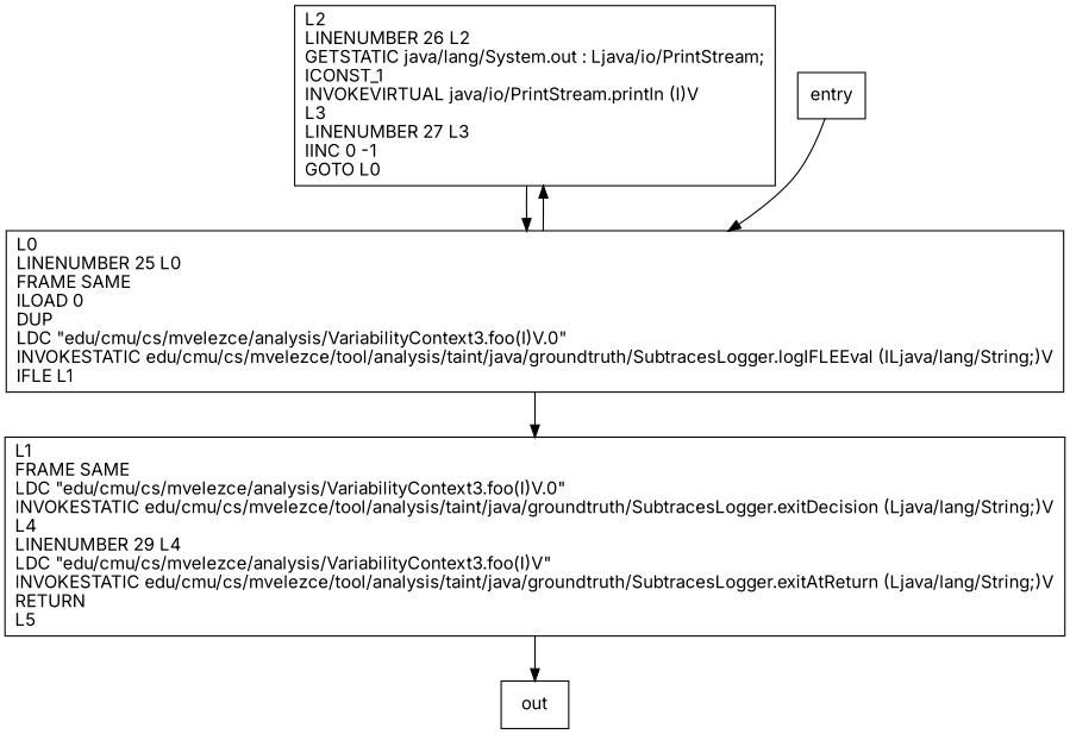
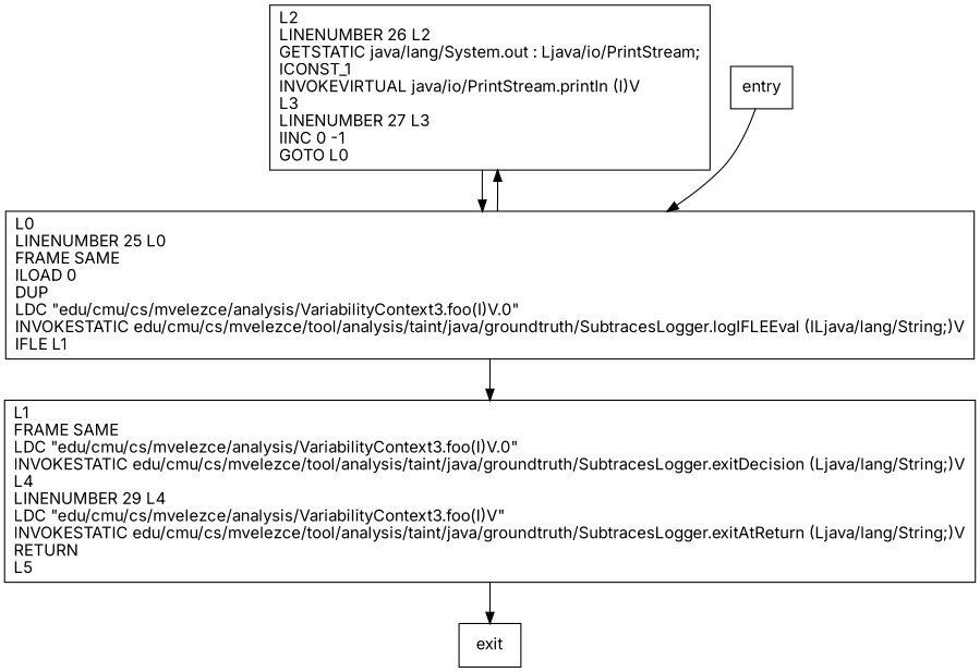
  digraph {
    fontname=Inter
    node [shape=record fontname=Inter]
    edge [fontname=Inter]
    n1 [label="L2\lLINENUMBER 26 L2\lGETSTATIC java/lang/System.out : Ljava/io/PrintStream;\lICONST_1\lINVOKEVIRTUAL java/io/PrintStream.println (I)V\lL3\lLINENUMBER 27 L3\lIINC 0 -1\lGOTO L0\l"]
    n2 [label="L0\lLINENUMBER 25 L0\lFRAME SAME\lILOAD 0\lDUP\lLDC \"edu/cmu/cs/mvelezce/analysis/VariabilityContext3.foo(I)V.0\"\lINVOKESTATIC edu/cmu/cs/mvelezce/tool/analysis/taint/java/groundtruth/SubtracesLogger.logIFLEEval (ILjava/lang/String;)V\lIFLE L1\l"]
    n3 [label="L1\lFRAME SAME\lLDC \"edu/cmu/cs/mvelezce/analysis/VariabilityContext3.foo(I)V.0\"\lINVOKESTATIC edu/cmu/cs/mvelezce/tool/analysis/taint/java/groundtruth/SubtracesLogger.exitDecision (Ljava/lang/String;)V\lL4\lLINENUMBER 29 L4\lLDC \"edu/cmu/cs/mvelezce/analysis/VariabilityContext3.foo(I)V\"\lINVOKESTATIC edu/cmu/cs/mvelezce/tool/analysis/taint/java/groundtruth/SubtracesLogger.exitAtReturn (Ljava/lang/String;)V\lRETURN\lL5\l"]
-   exit [label=out]
+   exit
    entry
    n1 -> n2
    n2 -> n1
    n2 -> n3
    n3 -> exit
    entry -> n2
  }
